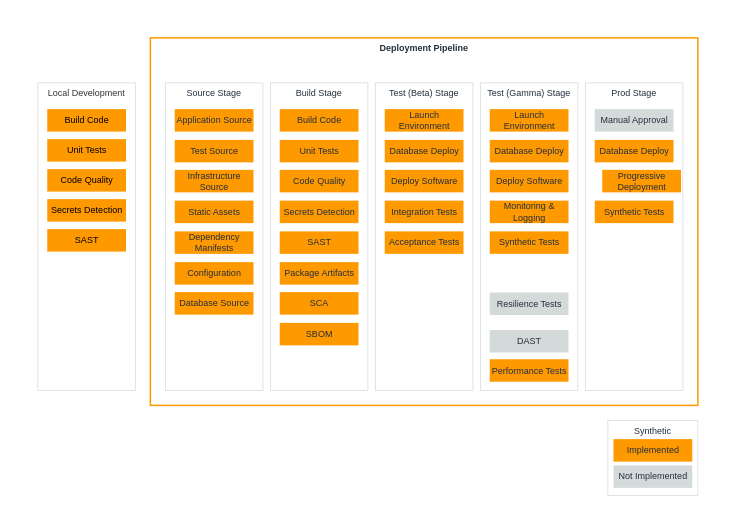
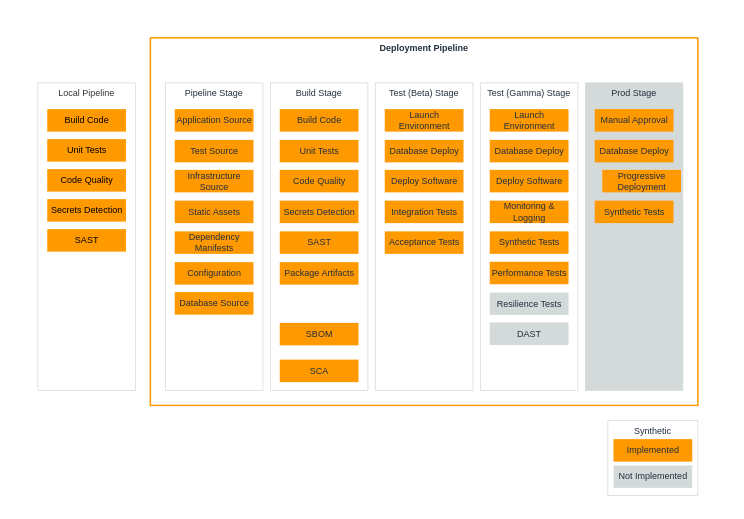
  <mxCell id="0" />
  <mxCell id="1" parent="0" />
  <mxCell id="2" value="" style="fillColor=#FFFFFF;strokeColor=none;dashed=0;verticalAlign=top;fontStyle=0;fontColor=#232F3D;shadow=0;" parent="1" vertex="1"><mxGeometry x="20" y="20" width="950" height="650" as="geometry" /></mxCell>
  <mxCell id="3" value="Deployment Pipeline" style="fillColor=none;strokeColor=#FF9900;verticalAlign=top;fontStyle=1;fontColor=#232F3D;strokeWidth=2;shadow=0;" parent="1" vertex="1"><mxGeometry x="200" y="50" width="730" height="490" as="geometry" /></mxCell>
  <mxCell id="4" value="Synthetic" style="rounded=0;whiteSpace=wrap;html=1;fillColor=#FFFFFF;strokeColor=#D4DADA;fontColor=#232F3D;verticalAlign=top;shadow=0;glass=0;" parent="1" vertex="1"><mxGeometry x="810" y="560" width="120" height="100" as="geometry" /></mxCell>
  <mxCell id="5" value="Implemented" style="rounded=0;whiteSpace=wrap;html=1;fillColor=#ff9900;strokeColor=none;fontColor=#232F3D;shadow=0;" parent="1" vertex="1"><mxGeometry x="817.5" y="585" width="105" height="30" as="geometry" /></mxCell>
  <mxCell id="6" value="Not Implemented" style="rounded=0;whiteSpace=wrap;html=1;fillColor=#d4dada;strokeColor=none;fontColor=#232F3D;shadow=0;" parent="1" vertex="1"><mxGeometry x="817.5" y="620" width="105" height="30" as="geometry" /></mxCell>
- <mxCell id="7" value="Source Stage" style="fillColor=#FFFFFF;strokeColor=#D4DADA;verticalAlign=top;fontStyle=0;fontColor=#232F3D;shadow=0;" parent="1" vertex="1"><mxGeometry x="220" y="110" width="130" height="410" as="geometry" /></mxCell>
+ <mxCell id="7" value="Pipeline Stage" style="fillColor=#FFFFFF;strokeColor=#D4DADA;verticalAlign=top;fontStyle=0;fontColor=#232F3D;shadow=0;" parent="1" vertex="1"><mxGeometry x="220" y="110" width="130" height="410" as="geometry" /></mxCell>
  <mxCell id="8" value="Build Stage" style="fillColor=#FFFFFF;strokeColor=#D4DADA;verticalAlign=top;fontStyle=0;fontColor=#232F3D;shadow=0;" parent="1" vertex="1"><mxGeometry x="360" y="110" width="130" height="410" as="geometry" /></mxCell>
  <mxCell id="9" value="Test (Beta) Stage" style="fillColor=#FFFFFF;strokeColor=#D4DADA;verticalAlign=top;fontStyle=0;fontColor=#232F3D;shadow=0;" parent="1" vertex="1"><mxGeometry x="500" y="110" width="130" height="410" as="geometry" /></mxCell>
  <mxCell id="10" value="Test (Gamma) Stage" style="fillColor=#FFFFFF;strokeColor=#D4DADA;verticalAlign=top;fontStyle=0;fontColor=#232F3D;shadow=0;" parent="1" vertex="1"><mxGeometry x="640" y="110" width="130" height="410" as="geometry" /></mxCell>
- <mxCell id="11" value="Prod Stage" style="fillColor=#FFFFFF;strokeColor=#D4DADA;verticalAlign=top;fontStyle=0;fontColor=#232F3D;shadow=0;glass=0;sketch=0;" parent="1" vertex="1"><mxGeometry x="780" y="110" width="130" height="410" as="geometry" /></mxCell>
+ <mxCell id="11" value="Prod Stage" style="fillColor=#d4dada;strokeColor=#D4DADA;verticalAlign=top;fontStyle=0;fontColor=#232F3D;shadow=0;glass=0;sketch=0;" parent="1" vertex="1"><mxGeometry x="780" y="110" width="130" height="410" as="geometry" /></mxCell>
  <mxCell id="12" value="Build Code" style="rounded=0;whiteSpace=wrap;html=1;fillColor=#ff9900;strokeColor=none;fontColor=#232F3D;shadow=0;" parent="1" vertex="1"><mxGeometry x="372.5" y="145" width="105" height="30" as="geometry" /></mxCell>
  <mxCell id="13" value="Unit Tests" style="rounded=0;whiteSpace=wrap;html=1;fillColor=#ff9900;strokeColor=none;fontColor=#232F3D;shadow=0;" parent="1" vertex="1"><mxGeometry x="372.5" y="186" width="105" height="30" as="geometry" /></mxCell>
  <mxCell id="14" value="Secrets Detection" style="rounded=0;whiteSpace=wrap;html=1;fillColor=#ff9900;strokeColor=none;fontColor=#232F3D;shadow=0;" parent="1" vertex="1"><mxGeometry x="372.5" y="267" width="105" height="30" as="geometry" /></mxCell>
  <mxCell id="15" value="Code Quality&lt;span style=&quot;font-family: monospace; font-size: 0px;&quot;&gt;%3CmxGraphModel%3E%3Croot%3E%3CmxCell%20id%3D%220%22%2F%3E%3CmxCell%20id%3D%221%22%20parent%3D%220%22%2F%3E%3CmxCell%20id%3D%222%22%20value%3D%22Secrets%20Detection%22%20style%3D%22rounded%3D0%3BwhiteSpace%3Dwrap%3Bhtml%3D1%3BfillColor%3D%23ff9900%3BstrokeColor%3D%23000000%3BfontColor%3D%23000000%3B%22%20vertex%3D%221%22%20parent%3D%221%22%3E%3CmxGeometry%20x%3D%22110%22%20y%3D%22320%22%20width%3D%22110%22%20height%3D%2240%22%20as%3D%22geometry%22%2F%3E%3C%2FmxCell%3E%3C%2Froot%3E%3C%2FmxGraphModel%3E&lt;/span&gt;" style="rounded=0;whiteSpace=wrap;html=1;fillColor=#ff9900;strokeColor=none;fontColor=#232F3D;shadow=0;" parent="1" vertex="1"><mxGeometry x="372.5" y="226" width="105" height="30" as="geometry" /></mxCell>
  <mxCell id="16" value="SAST" style="rounded=0;whiteSpace=wrap;html=1;fillColor=#FF9900;strokeColor=none;fontColor=#232F3D;shadow=0;" parent="1" vertex="1"><mxGeometry x="372.5" y="308" width="105" height="30" as="geometry" /></mxCell>
  <mxCell id="17" value="Package Artifacts" style="rounded=0;whiteSpace=wrap;html=1;fillColor=#ff9900;strokeColor=none;fontColor=#232F3D;shadow=0;" parent="1" vertex="1"><mxGeometry x="372.5" y="349" width="105" height="30" as="geometry" /></mxCell>
- <mxCell id="18" value="SCA" style="rounded=0;whiteSpace=wrap;html=1;fillColor=#ff9900;strokeColor=none;fontColor=#232F3D;shadow=0;" parent="1" vertex="1"><mxGeometry x="372.5" y="389" width="105" height="30" as="geometry" /></mxCell>
+ <mxCell id="18" value="SCA" style="rounded=0;whiteSpace=wrap;html=1;fillColor=#ff9900;strokeColor=none;fontColor=#232F3D;shadow=0;" parent="1" vertex="1"><mxGeometry x="372.5" y="479" width="105" height="30" as="geometry" /></mxCell>
  <mxCell id="19" value="SBOM" style="rounded=0;whiteSpace=wrap;html=1;fillColor=#ff9900;strokeColor=none;fontColor=#232F3D;shadow=0;" parent="1" vertex="1"><mxGeometry x="372.5" y="430" width="105" height="30" as="geometry" /></mxCell>
  <mxCell id="20" value="Application Source" style="rounded=0;whiteSpace=wrap;html=1;fillColor=#ff9900;strokeColor=none;fontColor=#232F3D;shadow=0;" parent="1" vertex="1"><mxGeometry x="232.5" y="145" width="105" height="30" as="geometry" /></mxCell>
  <mxCell id="21" value="Test Source" style="rounded=0;whiteSpace=wrap;html=1;fillColor=#ff9900;strokeColor=none;fontColor=#232F3D;shadow=0;" parent="1" vertex="1"><mxGeometry x="232.5" y="186" width="105" height="30" as="geometry" /></mxCell>
  <mxCell id="22" value="Static Assets" style="rounded=0;whiteSpace=wrap;html=1;fillColor=#ff9900;strokeColor=none;fontColor=#232F3D;shadow=0;" parent="1" vertex="1"><mxGeometry x="232.5" y="267" width="105" height="30" as="geometry" /></mxCell>
  <mxCell id="23" value="Infrastructure Source" style="rounded=0;whiteSpace=wrap;html=1;fillColor=#ff9900;strokeColor=none;fontColor=#232F3D;shadow=0;" parent="1" vertex="1"><mxGeometry x="232.5" y="226" width="105" height="30" as="geometry" /></mxCell>
  <mxCell id="24" value="Dependency Manifests" style="rounded=0;whiteSpace=wrap;html=1;fillColor=#ff9900;strokeColor=none;fontColor=#232F3D;shadow=0;" parent="1" vertex="1"><mxGeometry x="232.5" y="308" width="105" height="30" as="geometry" /></mxCell>
  <mxCell id="25" value="Configuration" style="rounded=0;whiteSpace=wrap;html=1;fillColor=#ff9900;strokeColor=none;fontColor=#232F3D;shadow=0;" parent="1" vertex="1"><mxGeometry x="232.5" y="349" width="105" height="30" as="geometry" /></mxCell>
  <mxCell id="26" value="Database Source" style="rounded=0;whiteSpace=wrap;html=1;fillColor=#FF9900;strokeColor=none;fontColor=#232F3D;shadow=0;" parent="1" vertex="1"><mxGeometry x="232.5" y="389" width="105" height="30" as="geometry" /></mxCell>
  <mxCell id="27" value="Launch Environment" style="rounded=0;whiteSpace=wrap;html=1;fillColor=#FF9900;strokeColor=none;fontColor=#232F3D;shadow=0;" parent="1" vertex="1"><mxGeometry x="512.5" y="145" width="105" height="30" as="geometry" /></mxCell>
  <mxCell id="28" value="Integration Tests" style="rounded=0;whiteSpace=wrap;html=1;fillColor=#ff9900;strokeColor=none;fontColor=#232F3D;shadow=0;" parent="1" vertex="1"><mxGeometry x="512.5" y="267" width="105" height="30" as="geometry" /></mxCell>
  <mxCell id="29" value="Acceptance Tests" style="rounded=0;whiteSpace=wrap;html=1;fillColor=#ff9900;strokeColor=none;fontColor=#232F3D;shadow=0;" parent="1" vertex="1"><mxGeometry x="512.5" y="308" width="105" height="30" as="geometry" /></mxCell>
  <mxCell id="30" value="Database Deploy" style="rounded=0;whiteSpace=wrap;html=1;fillColor=#FF9900;strokeColor=none;fontColor=#232F3D;shadow=0;" parent="1" vertex="1"><mxGeometry x="512.5" y="186" width="105" height="30" as="geometry" /></mxCell>
  <mxCell id="31" value="Deploy Software" style="rounded=0;whiteSpace=wrap;html=1;fillColor=#FF9900;strokeColor=none;fontColor=#232F3D;shadow=0;" parent="1" vertex="1"><mxGeometry x="512.5" y="226" width="105" height="30" as="geometry" /></mxCell>
  <mxCell id="32" value="Launch Environment" style="rounded=0;whiteSpace=wrap;html=1;fillColor=#ff9900;strokeColor=none;fontColor=#232F3D;shadow=0;" parent="1" vertex="1"><mxGeometry x="652.5" y="145" width="105" height="30" as="geometry" /></mxCell>
  <mxCell id="33" value="Database Deploy" style="rounded=0;whiteSpace=wrap;html=1;fillColor=#ff9900;strokeColor=none;fontColor=#232F3D;shadow=0;" parent="1" vertex="1"><mxGeometry x="652.5" y="186" width="105" height="30" as="geometry" /></mxCell>
  <mxCell id="34" value="Monitoring &amp;amp; Logging" style="rounded=0;whiteSpace=wrap;html=1;fillColor=#ff9900;strokeColor=none;fontColor=#232F3D;shadow=0;" parent="1" vertex="1"><mxGeometry x="652.5" y="267" width="105" height="30" as="geometry" /></mxCell>
  <mxCell id="35" value="Deploy Software" style="rounded=0;whiteSpace=wrap;html=1;fillColor=#ff9900;strokeColor=none;fontColor=#232F3D;shadow=0;" parent="1" vertex="1"><mxGeometry x="652.5" y="226" width="105" height="30" as="geometry" /></mxCell>
  <mxCell id="36" value="Synthetic Tests" style="rounded=0;whiteSpace=wrap;html=1;fillColor=#ff9900;strokeColor=none;fontColor=#232F3D;shadow=0;" parent="1" vertex="1"><mxGeometry x="652.5" y="308" width="105" height="30" as="geometry" /></mxCell>
- <mxCell id="37" value="Performance Tests" style="rounded=0;whiteSpace=wrap;html=1;fillColor=#FF9900;strokeColor=none;fontColor=#232F3D;shadow=0;" parent="1" vertex="1"><mxGeometry x="652.5" y="478.5" width="105" height="30" as="geometry" /></mxCell>
+ <mxCell id="37" value="Performance Tests" style="rounded=0;whiteSpace=wrap;html=1;fillColor=#FF9900;strokeColor=none;fontColor=#232F3D;shadow=0;" parent="1" vertex="1"><mxGeometry x="652.5" y="348.5" width="105" height="30" as="geometry" /></mxCell>
  <mxCell id="38" value="Resilience Tests" style="rounded=0;whiteSpace=wrap;html=1;fillColor=#D4DADA;strokeColor=none;fontColor=#232F3D;shadow=0;" parent="1" vertex="1"><mxGeometry x="652.5" y="389.5" width="105" height="30" as="geometry" /></mxCell>
- <mxCell id="39" value="DAST" style="rounded=0;whiteSpace=wrap;html=1;fillColor=#D4DADA;strokeColor=none;fontColor=#232F3D;shadow=0;" parent="1" vertex="1"><mxGeometry x="652.5" y="439.5" width="105" height="30" as="geometry" /></mxCell>
- <mxCell id="40" value="Manual Approval" style="rounded=0;whiteSpace=wrap;html=1;fillColor=#d4dada;strokeColor=none;fontColor=#232F3D;shadow=0;" parent="1" vertex="1"><mxGeometry x="792.5" y="145" width="105" height="30" as="geometry" /></mxCell>
+ <mxCell id="39" value="DAST" style="rounded=0;whiteSpace=wrap;html=1;fillColor=#D4DADA;strokeColor=none;fontColor=#232F3D;shadow=0;" parent="1" vertex="1"><mxGeometry x="652.5" y="429.5" width="105" height="30" as="geometry" /></mxCell>
+ <mxCell id="40" value="Manual Approval" style="rounded=0;whiteSpace=wrap;html=1;fillColor=#FF9900;strokeColor=none;fontColor=#232F3D;shadow=0;" parent="1" vertex="1"><mxGeometry x="792.5" y="145" width="105" height="30" as="geometry" /></mxCell>
  <mxCell id="41" value="Database Deploy" style="rounded=0;whiteSpace=wrap;html=1;fillColor=#ff9900;strokeColor=none;fontColor=#232F3D;shadow=0;" parent="1" vertex="1"><mxGeometry x="792.5" y="186" width="105" height="30" as="geometry" /></mxCell>
  <mxCell id="42" value="Synthetic Tests" style="rounded=0;whiteSpace=wrap;html=1;fillColor=#ff9900;strokeColor=none;fontColor=#232F3D;shadow=0;" parent="1" vertex="1"><mxGeometry x="792.5" y="267" width="105" height="30" as="geometry" /></mxCell>
  <mxCell id="43" value="Progressive Deployment" style="rounded=0;whiteSpace=wrap;html=1;fillColor=#ff9900;strokeColor=none;fontColor=#232F3D;shadow=0;" parent="1" vertex="1"><mxGeometry x="802.5" y="226" width="105" height="30" as="geometry" /></mxCell>
- <mxCell id="44" value="Local Development" style="fillColor=#FFFFFF;strokeColor=#D4DADA;verticalAlign=top;fontStyle=0;fontColor=#333333;shadow=0;" parent="1" vertex="1"><mxGeometry x="50" y="110" width="130" height="410" as="geometry" /></mxCell>
+ <mxCell id="44" value="Local Pipeline" style="fillColor=#FFFFFF;strokeColor=#D4DADA;verticalAlign=top;fontStyle=0;fontColor=#333333;shadow=0;" parent="1" vertex="1"><mxGeometry x="50" y="110" width="130" height="410" as="geometry" /></mxCell>
  <mxCell id="45" value="Build Code" style="rounded=0;whiteSpace=wrap;html=1;fillColor=#ff9900;strokeColor=none;fontColor=#000000;shadow=0;" parent="1" vertex="1"><mxGeometry x="62.5" y="145" width="105" height="30" as="geometry" /></mxCell>
  <mxCell id="46" value="Unit Tests" style="rounded=0;whiteSpace=wrap;html=1;fillColor=#ff9900;strokeColor=none;fontColor=#000000;shadow=0;" parent="1" vertex="1"><mxGeometry x="62.5" y="185" width="105" height="30" as="geometry" /></mxCell>
  <mxCell id="47" value="Secrets Detection" style="rounded=0;whiteSpace=wrap;html=1;fillColor=#ff9900;strokeColor=none;fontColor=#000000;shadow=0;" parent="1" vertex="1"><mxGeometry x="62.5" y="265" width="105" height="30" as="geometry" /></mxCell>
  <mxCell id="48" value="Code Quality&lt;span style=&quot;color: rgba(0 , 0 , 0 , 0) ; font-family: monospace ; font-size: 0px&quot;&gt;%3CmxGraphModel%3E%3Croot%3E%3CmxCell%20id%3D%220%22%2F%3E%3CmxCell%20id%3D%221%22%20parent%3D%220%22%2F%3E%3CmxCell%20id%3D%222%22%20value%3D%22Secrets%20Detection%22%20style%3D%22rounded%3D0%3BwhiteSpace%3Dwrap%3Bhtml%3D1%3BfillColor%3D%23ff9900%3BstrokeColor%3D%23000000%3BfontColor%3D%23000000%3B%22%20vertex%3D%221%22%20parent%3D%221%22%3E%3CmxGeometry%20x%3D%22110%22%20y%3D%22320%22%20width%3D%22110%22%20height%3D%2240%22%20as%3D%22geometry%22%2F%3E%3C%2FmxCell%3E%3C%2Froot%3E%3C%2FmxGraphModel%3E&lt;/span&gt;" style="rounded=0;whiteSpace=wrap;html=1;fillColor=#ff9900;strokeColor=none;fontColor=#000000;shadow=0;" parent="1" vertex="1"><mxGeometry x="62.5" y="225" width="105" height="30" as="geometry" /></mxCell>
  <mxCell id="49" value="SAST" style="rounded=0;whiteSpace=wrap;html=1;fillColor=#ff9900;strokeColor=none;fontColor=#000000;shadow=0;" parent="1" vertex="1"><mxGeometry x="62.5" y="305" width="105" height="30" as="geometry" /></mxCell>
